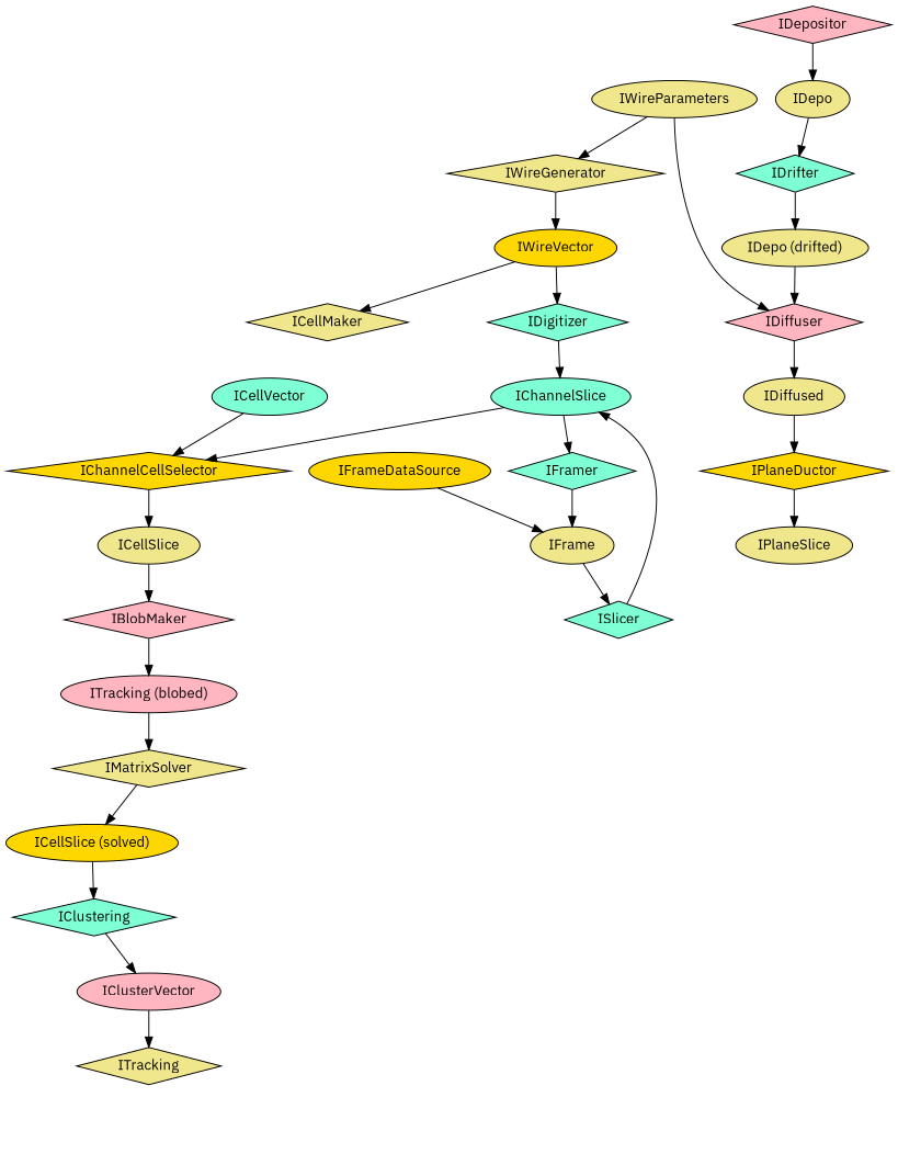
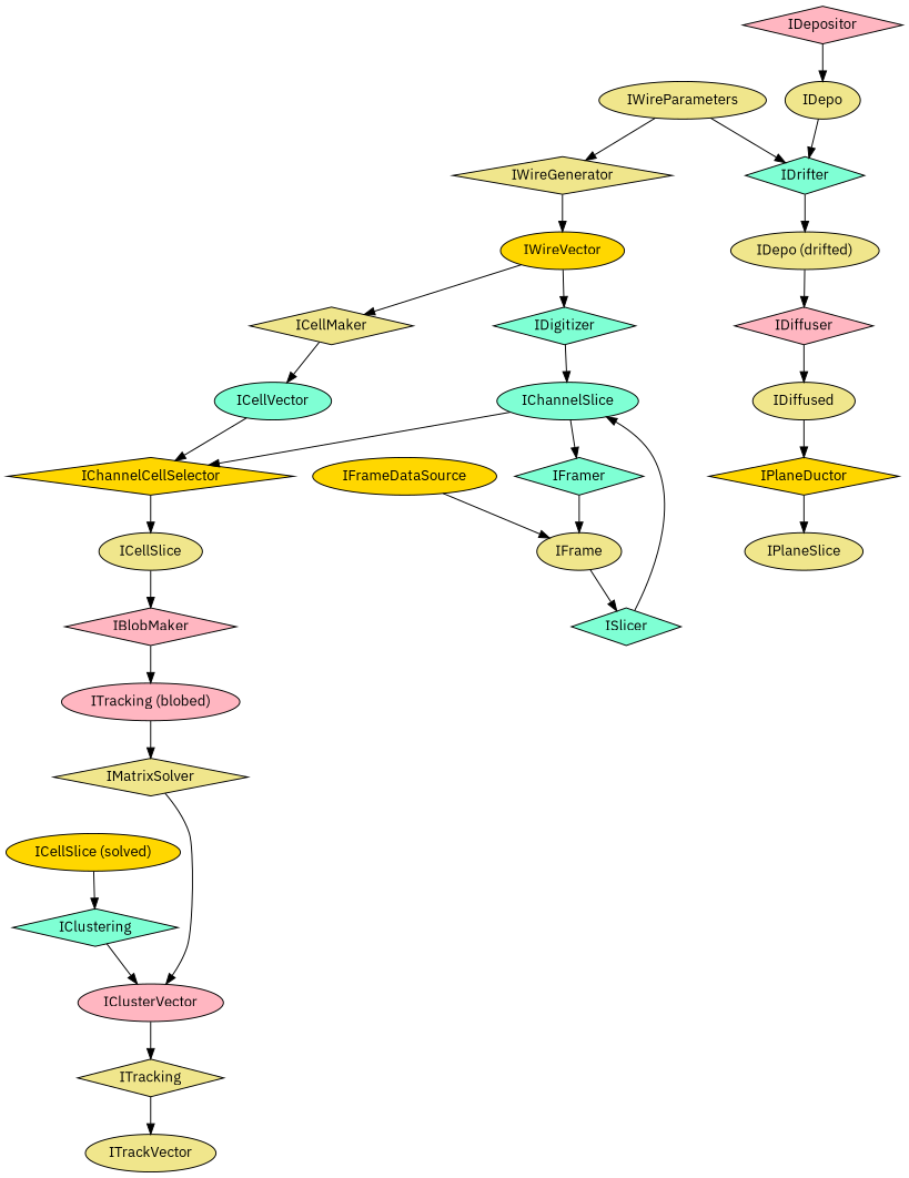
  digraph {
    fontname="IBM Plex Sans"
    title="Wire Cell Data Flow"
    node [fillcolor=khaki fontname="IBM Plex Sans" style=filled]
    edge [fontname="IBM Plex Sans"]
    IWireGenerator [shape=diamond]
    IWireVector [fillcolor=gold]
    IWireParameters
    IDiffuser [fillcolor=lightpink shape=diamond]
    IDiffused
    ICellMaker [shape=diamond]
    IDigitizer [fillcolor=aquamarine shape=diamond]
    ICellVector [fillcolor=aquamarine]
    IChannelSlice [fillcolor=aquamarine]
    IChannelCellSelector [fillcolor=gold shape=diamond]
    ICellSlice
    IDepositor [fillcolor=lightpink shape=diamond]
    IDepo
    IDrifter [fillcolor=aquamarine shape=diamond]
    n15 [label="IDepo (drifted)"]
    IPlaneDuctor [fillcolor=gold shape=diamond]
    IPlaneSlice
    IFramer [fillcolor=aquamarine shape=diamond]
    IFrame
    ISlicer [fillcolor=aquamarine shape=diamond]
    IBlobMaker [fillcolor=lightpink shape=diamond]
    n22 [fillcolor=lightpink label="ITracking (blobed)"]
    IMatrixSolver [shape=diamond]
    n24 [fillcolor=gold label="ICellSlice (solved)"]
    IClustering [fillcolor=aquamarine shape=diamond]
    IClusterVector [fillcolor=lightpink]
    ITracking [shape=diamond]
+   ITrackVector
    IFrameDataSource [fillcolor=gold]
    IWireGenerator -> IWireVector
    IWireVector -> ICellMaker
    IWireVector -> IDigitizer
    IWireParameters -> IWireGenerator
-   IWireParameters -> IDiffuser
+   IWireParameters -> IDrifter
    IDiffuser -> IDiffused
    IDiffused -> IPlaneDuctor
+   ICellMaker -> ICellVector
    IDigitizer -> IChannelSlice
    ICellVector -> IChannelCellSelector
    IChannelSlice -> IChannelCellSelector
    IChannelSlice -> IFramer
    IChannelCellSelector -> ICellSlice
    ICellSlice -> IBlobMaker
    IDepositor -> IDepo
    IDepo -> IDrifter
    IDrifter -> n15
    n15 -> IDiffuser
    IPlaneDuctor -> IPlaneSlice
    IFramer -> IFrame
    IFrame -> ISlicer
    ISlicer -> IChannelSlice
    IBlobMaker -> n22
    n22 -> IMatrixSolver
-   IMatrixSolver -> n24
+   IMatrixSolver -> IClusterVector
    n24 -> IClustering
    IClustering -> IClusterVector
    IClusterVector -> ITracking
+   ITracking -> ITrackVector
    IFrameDataSource -> IFrame
  }
